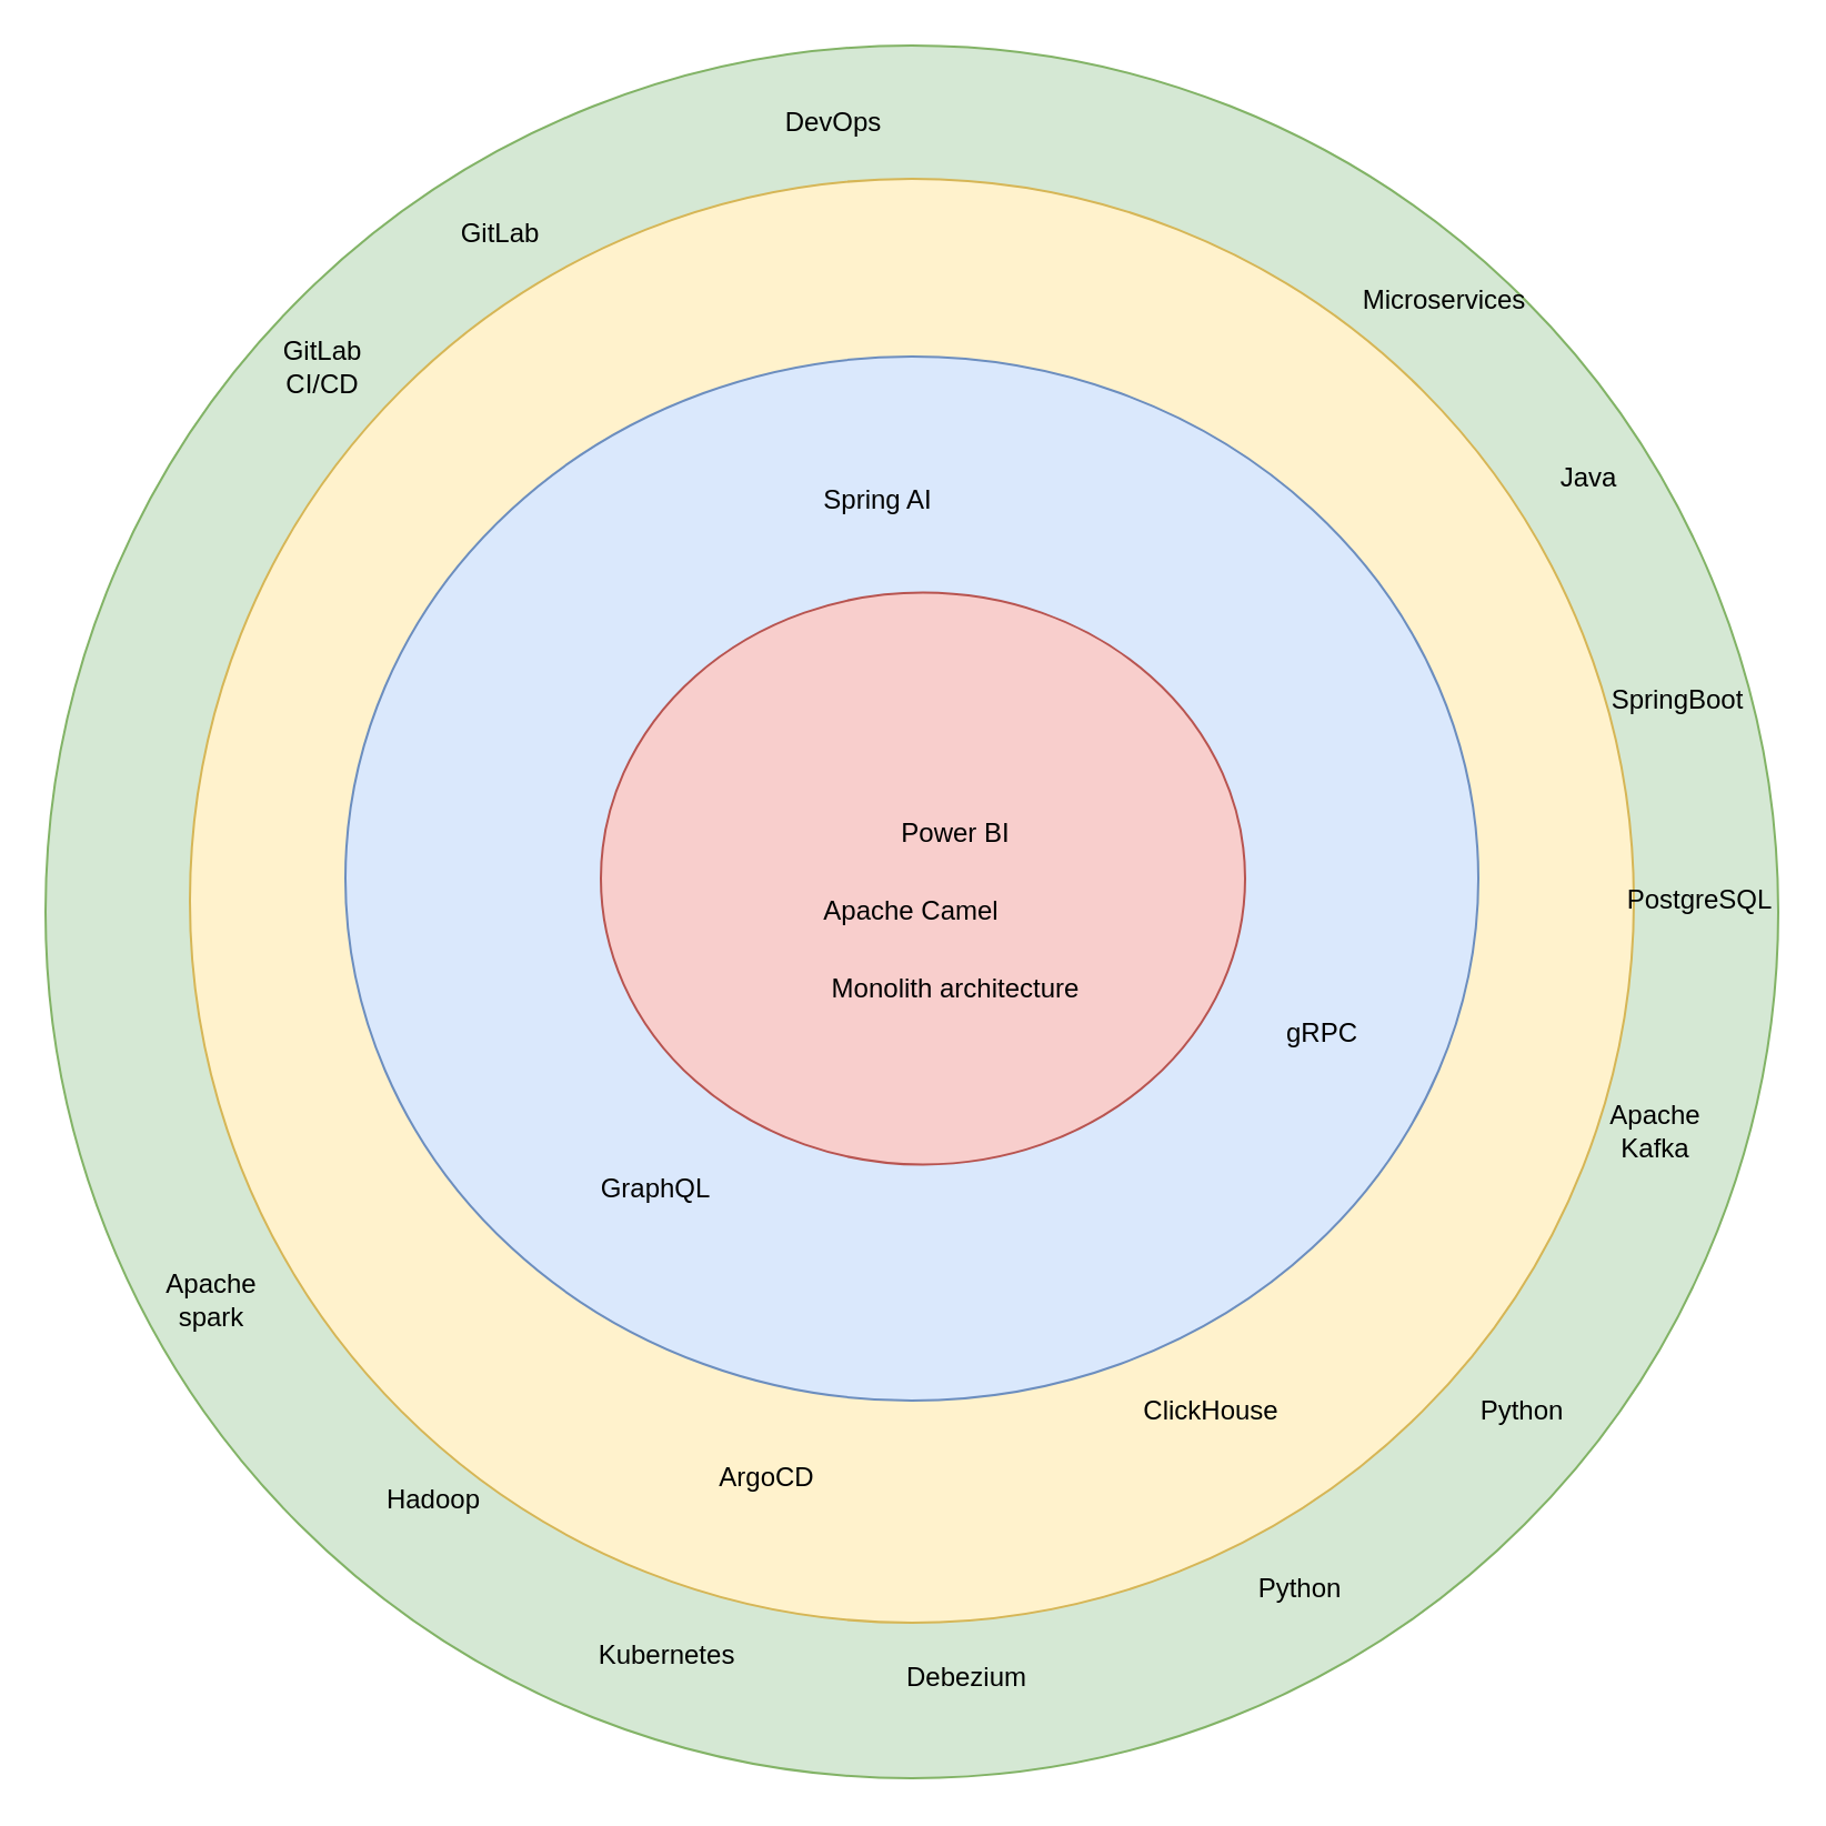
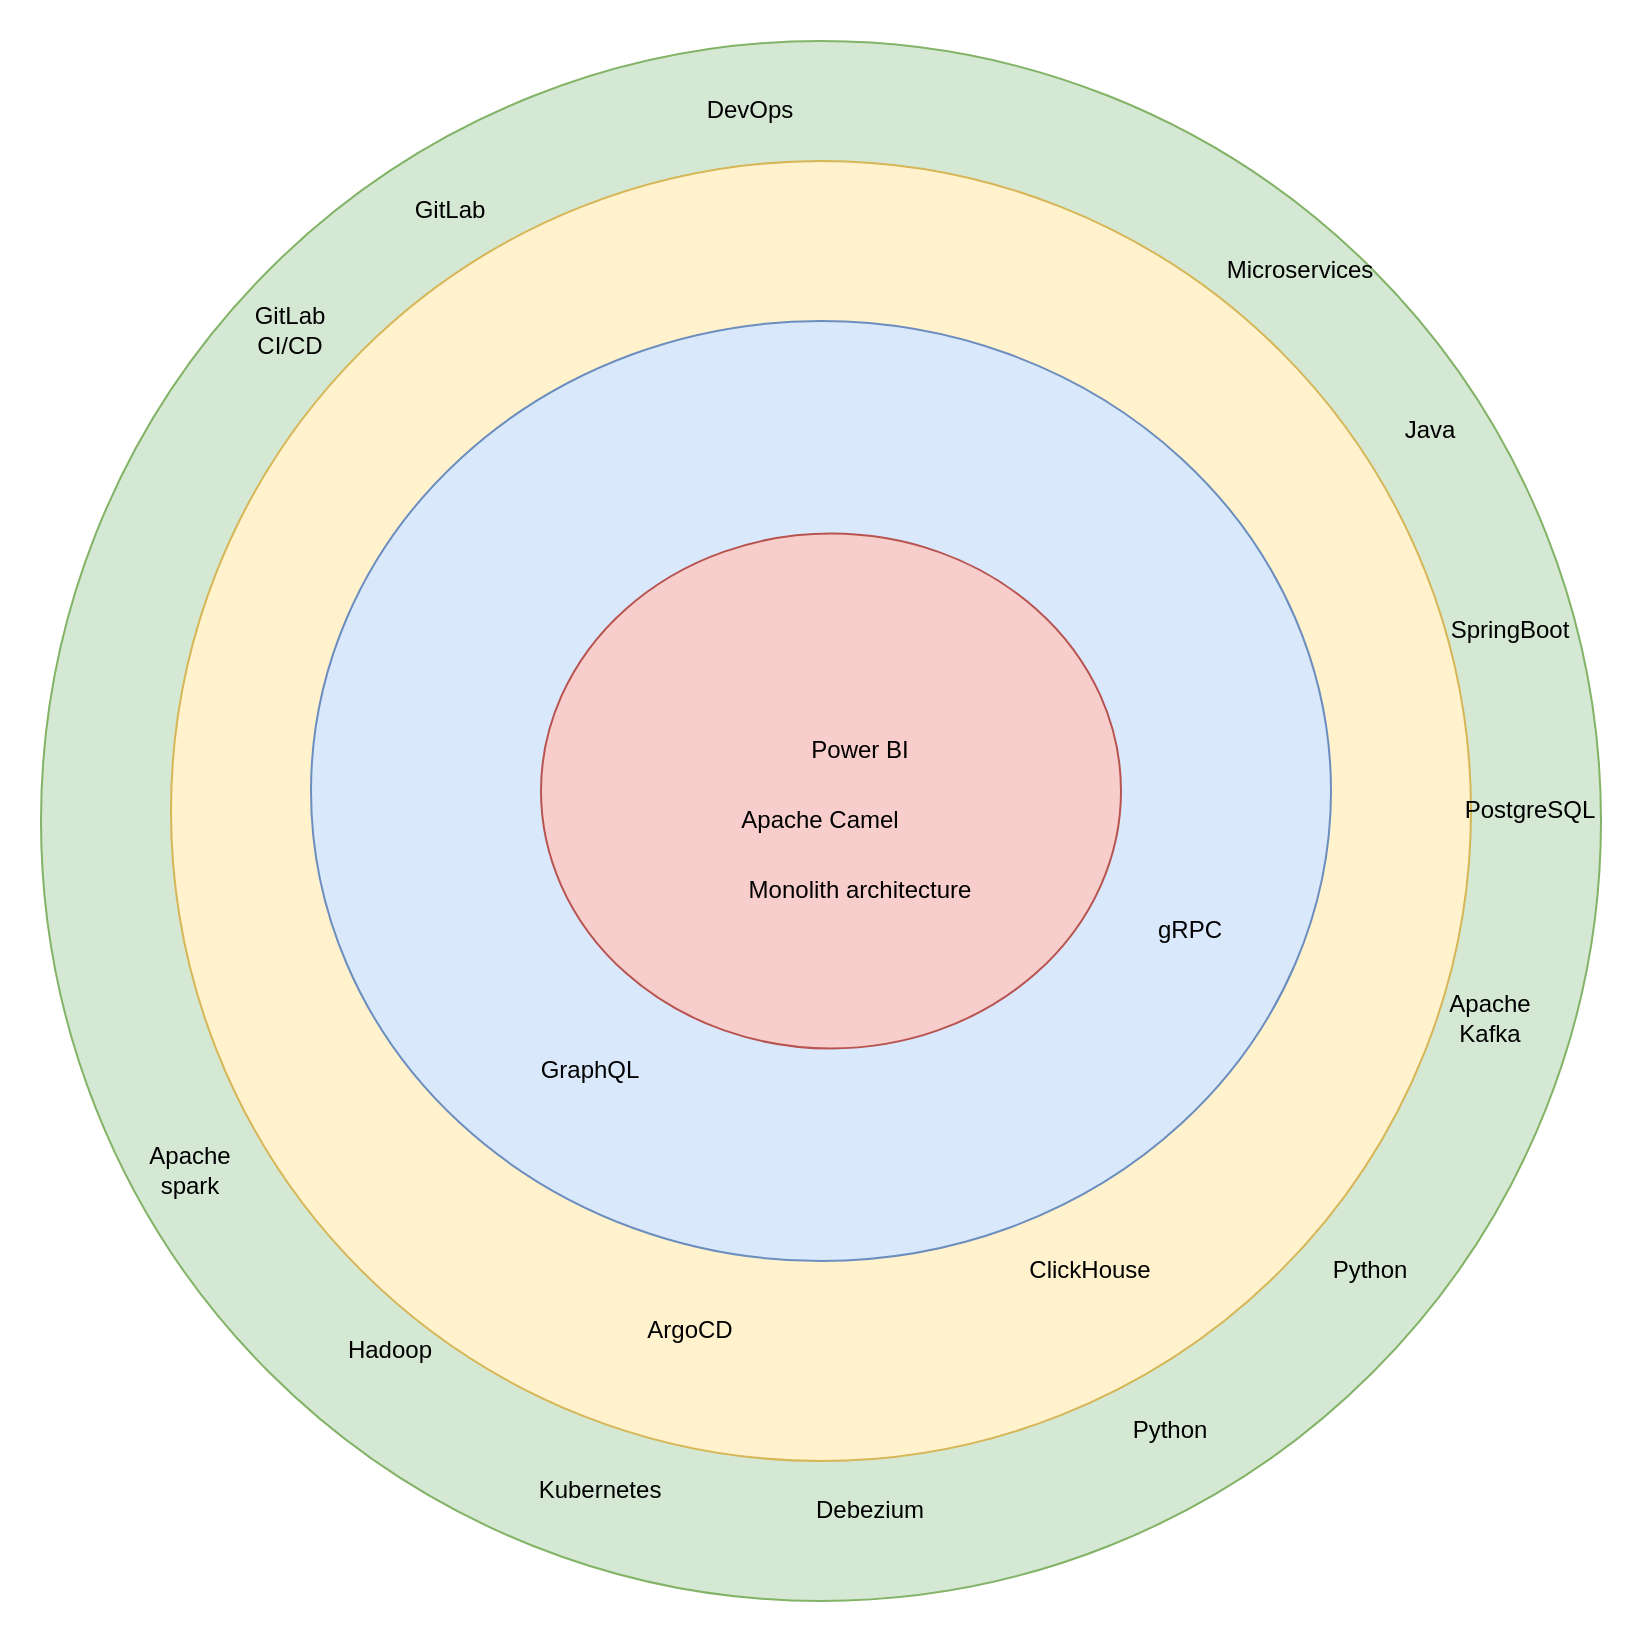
  <mxCell id="0" />
  <mxCell id="1" parent="0" />
  <mxCell id="2" value="&lt;meta charset=&quot;utf-8&quot;&gt;&lt;span style=&quot;color: rgb(0, 0, 0); font-family: Helvetica; font-size: 12px; font-style: normal; font-variant-ligatures: normal; font-variant-caps: normal; font-weight: 400; letter-spacing: normal; orphans: 2; text-align: center; text-indent: 0px; text-transform: none; widows: 2; word-spacing: 0px; -webkit-text-stroke-width: 0px; white-space: normal; background-color: rgb(236, 236, 236); text-decoration-thickness: initial; text-decoration-style: initial; text-decoration-color: initial; display: inline !important; float: none;&quot;&gt;GitLab&lt;/span&gt;" style="ellipse;whiteSpace=wrap;html=1;aspect=fixed;fillColor=#d5e8d4;strokeColor=#82b366;" vertex="1" parent="1"><mxGeometry x="20" y="20" width="780" height="780" as="geometry" /></mxCell>
  <mxCell id="3" value="" style="ellipse;whiteSpace=wrap;html=1;aspect=fixed;fillColor=#fff2cc;strokeColor=#d6b656;" vertex="1" parent="1"><mxGeometry x="85" y="80" width="650" height="650" as="geometry" /></mxCell>
  <mxCell id="4" value="" style="ellipse;whiteSpace=wrap;html=1;fillColor=#dae8fc;strokeColor=#6c8ebf;" vertex="1" parent="1"><mxGeometry x="155" y="160" width="510" height="470" as="geometry" /></mxCell>
  <mxCell id="5" value="" style="ellipse;whiteSpace=wrap;html=1;fillColor=#f8cecc;strokeColor=#b85450;" vertex="1" parent="1"><mxGeometry x="270" y="266.25" width="290" height="257.5" as="geometry" /></mxCell>
  <mxCell id="6" value="Power BI" style="text;html=1;align=center;verticalAlign=middle;whiteSpace=wrap;rounded=0;" vertex="1" parent="1"><mxGeometry x="345" y="360" width="170" height="30" as="geometry" /></mxCell>
  <mxCell id="7" value="Apache Camel" style="text;html=1;align=center;verticalAlign=middle;whiteSpace=wrap;rounded=0;" vertex="1" parent="1"><mxGeometry x="325" y="395" width="170" height="30" as="geometry" /></mxCell>
  <mxCell id="8" value="GraphQL" style="text;html=1;align=center;verticalAlign=middle;whiteSpace=wrap;rounded=0;" vertex="1" parent="1"><mxGeometry x="265" y="520" width="60" height="30" as="geometry" /></mxCell>
  <mxCell id="9" value="gRPC" style="text;html=1;align=center;verticalAlign=middle;whiteSpace=wrap;rounded=0;" vertex="1" parent="1"><mxGeometry x="565" y="450" width="60" height="30" as="geometry" /></mxCell>
- <mxCell id="10" value="Spring AI" style="text;html=1;align=center;verticalAlign=middle;whiteSpace=wrap;rounded=0;" vertex="1" parent="1"><mxGeometry x="365" y="210" width="60" height="30" as="geometry" /></mxCell>
  <mxCell id="11" value="DevOps" style="text;html=1;align=center;verticalAlign=middle;whiteSpace=wrap;rounded=0;" vertex="1" parent="1"><mxGeometry x="345" y="40" width="60" height="30" as="geometry" /></mxCell>
  <mxCell id="12" value="Microservices" style="text;html=1;align=center;verticalAlign=middle;whiteSpace=wrap;rounded=0;" vertex="1" parent="1"><mxGeometry x="620" y="120" width="60" height="30" as="geometry" /></mxCell>
  <mxCell id="13" value="Java" style="text;html=1;align=center;verticalAlign=middle;whiteSpace=wrap;rounded=0;" vertex="1" parent="1"><mxGeometry x="685" y="200" width="60" height="30" as="geometry" /></mxCell>
  <mxCell id="14" value="SpringBoot" style="text;html=1;align=center;verticalAlign=middle;whiteSpace=wrap;rounded=0;" vertex="1" parent="1"><mxGeometry x="725" y="300" width="60" height="30" as="geometry" /></mxCell>
  <mxCell id="15" value="PostgreSQL" style="text;html=1;align=center;verticalAlign=middle;whiteSpace=wrap;rounded=0;" vertex="1" parent="1"><mxGeometry x="735" y="390" width="60" height="30" as="geometry" /></mxCell>
  <mxCell id="16" value="Apache Kafka" style="text;html=1;align=center;verticalAlign=middle;whiteSpace=wrap;rounded=0;" vertex="1" parent="1"><mxGeometry x="715" y="493.75" width="60" height="30" as="geometry" /></mxCell>
  <mxCell id="17" value="Python" style="text;html=1;align=center;verticalAlign=middle;whiteSpace=wrap;rounded=0;" vertex="1" parent="1"><mxGeometry x="655" y="620" width="60" height="30" as="geometry" /></mxCell>
  <mxCell id="18" value="Python" style="text;html=1;align=center;verticalAlign=middle;whiteSpace=wrap;rounded=0;" vertex="1" parent="1"><mxGeometry x="555" y="700" width="60" height="30" as="geometry" /></mxCell>
  <mxCell id="19" value="ClickHouse" style="text;html=1;align=center;verticalAlign=middle;whiteSpace=wrap;rounded=0;" vertex="1" parent="1"><mxGeometry x="515" y="620" width="60" height="30" as="geometry" /></mxCell>
  <mxCell id="20" value="Debezium" style="text;html=1;align=center;verticalAlign=middle;whiteSpace=wrap;rounded=0;" vertex="1" parent="1"><mxGeometry x="405" y="740" width="60" height="30" as="geometry" /></mxCell>
  <mxCell id="21" value="Kubernetes" style="text;html=1;align=center;verticalAlign=middle;whiteSpace=wrap;rounded=0;" vertex="1" parent="1"><mxGeometry x="270" y="730" width="60" height="30" as="geometry" /></mxCell>
  <mxCell id="22" value="ArgoCD" style="text;html=1;align=center;verticalAlign=middle;whiteSpace=wrap;rounded=0;" vertex="1" parent="1"><mxGeometry x="315" y="650" width="60" height="30" as="geometry" /></mxCell>
  <mxCell id="23" value="Hadoop" style="text;html=1;align=center;verticalAlign=middle;whiteSpace=wrap;rounded=0;" vertex="1" parent="1"><mxGeometry x="165" y="660" width="60" height="30" as="geometry" /></mxCell>
  <mxCell id="24" value="Apache spark" style="text;html=1;align=center;verticalAlign=middle;whiteSpace=wrap;rounded=0;" vertex="1" parent="1"><mxGeometry x="65" y="570" width="60" height="30" as="geometry" /></mxCell>
  <mxCell id="25" value="GitLab" style="text;html=1;align=center;verticalAlign=middle;whiteSpace=wrap;rounded=0;" vertex="1" parent="1"><mxGeometry x="195" y="90" width="60" height="30" as="geometry" /></mxCell>
  <mxCell id="26" value="GitLab CI/CD" style="text;html=1;align=center;verticalAlign=middle;whiteSpace=wrap;rounded=0;" vertex="1" parent="1"><mxGeometry x="115" y="150" width="60" height="30" as="geometry" /></mxCell>
  <mxCell id="27" value="Monolith architecture" style="text;html=1;align=center;verticalAlign=middle;whiteSpace=wrap;rounded=0;" vertex="1" parent="1"><mxGeometry x="345" y="430" width="170" height="30" as="geometry" /></mxCell>
